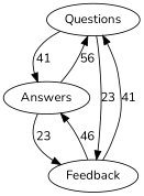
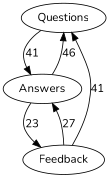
  digraph {
    fontname=Nunito
    node [fontname=Nunito group=a]
    edge [fontname=Nunito]
    Questions
    Answers
    Feedback
    Questions -> Answers [label=41]
    Questions -> Answers [style=invis]
-   Questions -> Feedback [label=23]
-   Answers -> Questions [label=56]
+   Answers -> Questions [label=46]
    Answers -> Feedback [label=23]
    Answers -> Feedback [style=invis]
    Feedback -> Questions [label=41]
-   Feedback -> Answers [label=46]
+   Feedback -> Answers [label=27]
  }
